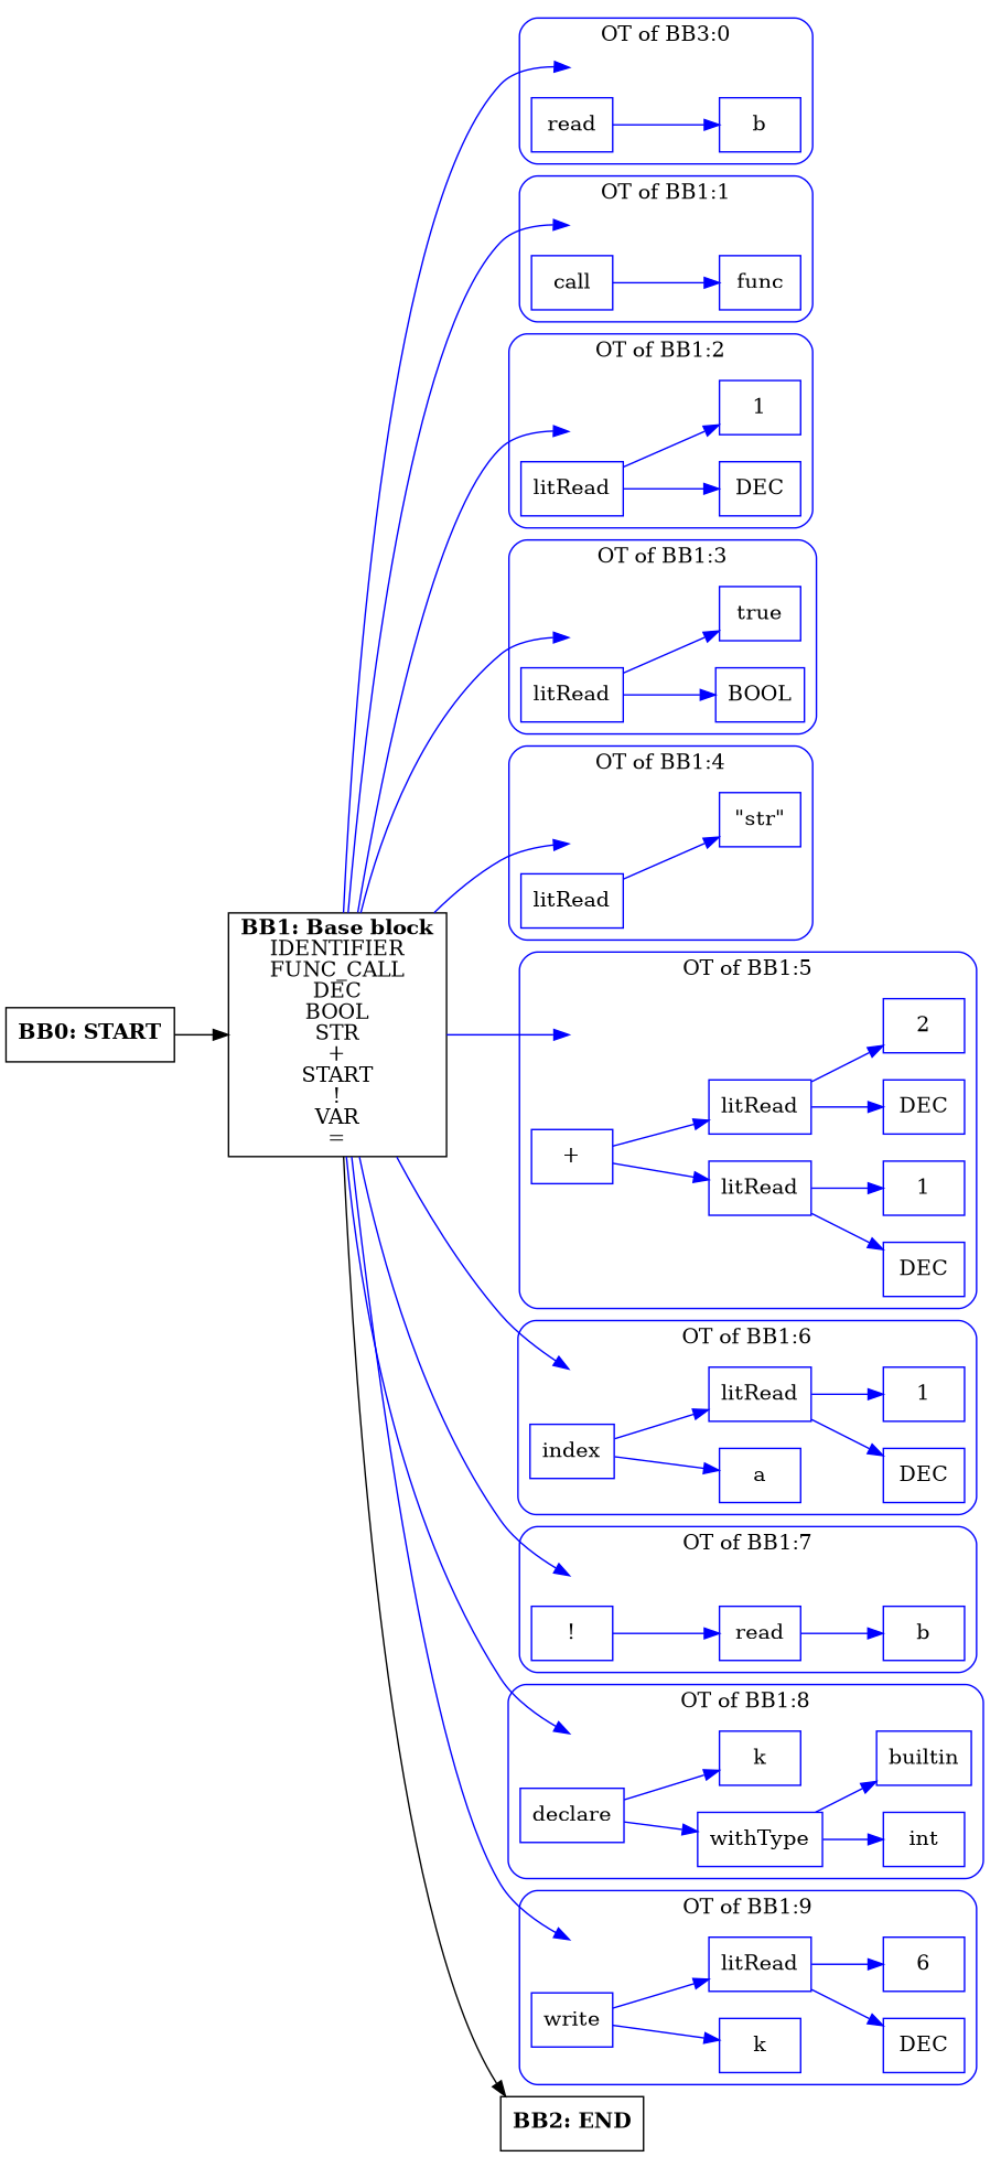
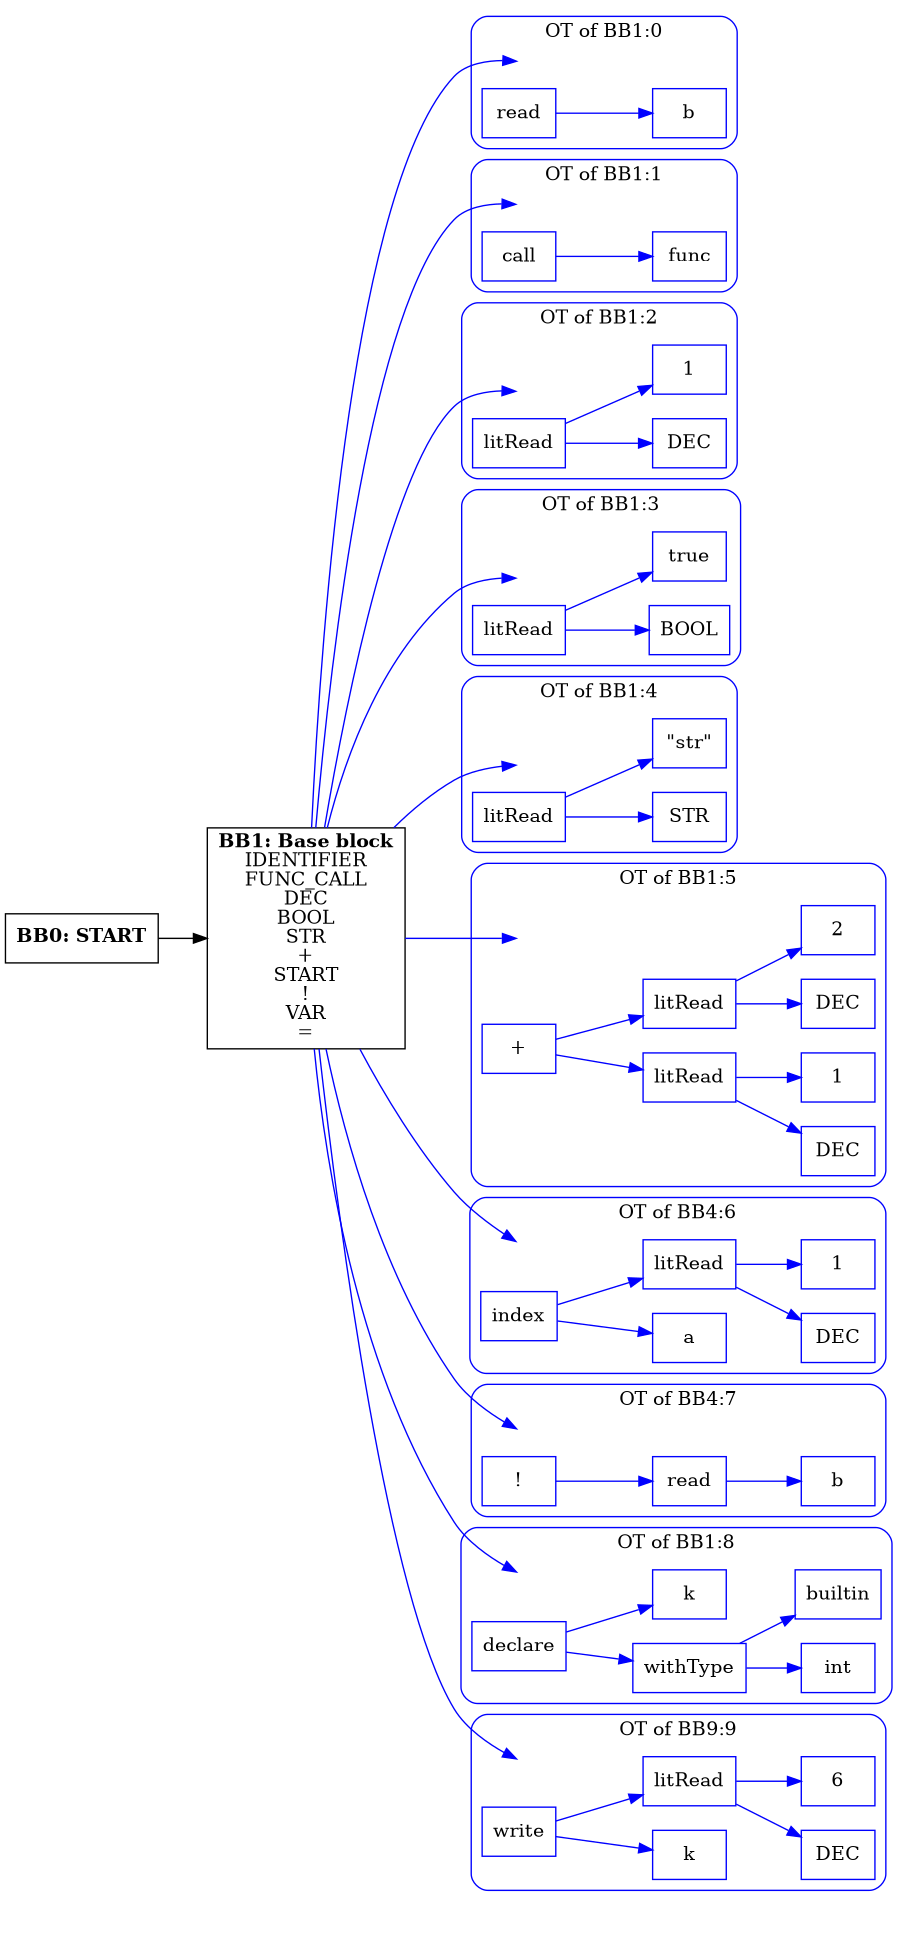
  digraph {
    compound=true
    rankdir=LR
    splines=true
    node [shape=rectangle color=blue]
    edge [color=blue]
    entry0 [shape=point style=invis color=""]
    n2 [label=read]
    n3 [label=b]
    entry1 [shape=point style=invis color=""]
    n5 [label=call]
    n6 [label=func]
    entry2 [shape=point style=invis color=""]
    n8 [label=litRead]
    n9 [label=DEC]
    n10 [label=1]
    entry3 [shape=point style=invis color=""]
    n12 [label=litRead]
    n13 [label=BOOL]
    n14 [label=true]
    entry4 [shape=point style=invis color=""]
    n16 [label=litRead]
+   n17 [label=STR]
    n18 [label="\"str\""]
    entry5 [shape=point style=invis color=""]
    n20 [label="+"]
    n21 [label=litRead]
    n22 [label=litRead]
    n23 [label=DEC]
    n24 [label=1]
    n25 [label=DEC]
    n26 [label=2]
    entry6 [shape=point style=invis color=""]
    n28 [label=index]
    n29 [label=a]
    n30 [label=litRead]
    n31 [label=DEC]
    n32 [label=1]
    entry7 [shape=point style=invis color=""]
    n34 [label="!"]
    n35 [label=read]
    n36 [label=b]
    entry8 [shape=point style=invis color=""]
    n38 [label=declare]
    n39 [label=withType]
    n40 [label=k]
    n41 [label=int]
    n42 [label=builtin]
    entry9 [shape=point style=invis color=""]
    n44 [label=write]
    n45 [label=k]
    n46 [label=litRead]
    n47 [label=DEC]
    n48 [label=6]
-   n49 [label=<<B>BB2: END</B><BR ALIGN="CENTER"/>> color=""]
    n50 [label=<<B>BB1: Base block</B><BR ALIGN="CENTER"/>IDENTIFIER<BR ALIGN="CENTER"/>FUNC_CALL<BR ALIGN="CENTER"/>DEC<BR ALIGN="CENTER"/>BOOL<BR ALIGN="CENTER"/>STR<BR ALIGN="CENTER"/>+<BR ALIGN="CENTER"/>START<BR ALIGN="CENTER"/>!<BR ALIGN="CENTER"/>VAR<BR ALIGN="CENTER"/>=<BR ALIGN="CENTER"/>> color=""]
    n51 [label=<<B>BB0: START</B><BR ALIGN="CENTER"/>> color=""]
    subgraph cluster_1 {
      color=blue
-     label="OT of BB3:0"
+     label="OT of BB1:0"
      style=rounded
      entry0
      n2
      n3
    }
    subgraph cluster_2 {
      color=blue
      label="OT of BB1:1"
      style=rounded
      entry1
      n5
      n6
    }
    subgraph cluster_3 {
      color=blue
      label="OT of BB1:2"
      style=rounded
      entry2
      n8
      n9
      n10
    }
    subgraph cluster_4 {
      color=blue
      label="OT of BB1:3"
      style=rounded
      entry3
      n12
      n13
      n14
    }
    subgraph cluster_5 {
      color=blue
      label="OT of BB1:4"
      style=rounded
      entry4
      n16
+     n17
      n18
    }
    subgraph cluster_6 {
      color=blue
      label="OT of BB1:5"
      style=rounded
      entry5
      n20
      n21
      n22
      n23
      n24
      n25
      n26
    }
    subgraph cluster_7 {
      color=blue
-     label="OT of BB1:6"
+     label="OT of BB4:6"
      style=rounded
      entry6
      n28
      n29
      n30
      n31
      n32
    }
    subgraph cluster_8 {
      color=blue
-     label="OT of BB1:7"
+     label="OT of BB4:7"
      style=rounded
      entry7
      n34
      n35
      n36
    }
    subgraph cluster_9 {
      color=blue
      label="OT of BB1:8"
      style=rounded
      entry8
      n38
      n39
      n40
      n41
      n42
    }
    subgraph cluster_10 {
      color=blue
-     label="OT of BB1:9"
+     label="OT of BB9:9"
      style=rounded
      entry9
      n44
      n45
      n46
      n47
      n48
    }
    n2 -> n3
    n5 -> n6
    n8 -> n9
    n8 -> n10
    n12 -> n13
    n12 -> n14
+   n16 -> n17
    n16 -> n18
    n20 -> n21
    n20 -> n22
    n21 -> n23
    n21 -> n24
    n22 -> n25
    n22 -> n26
    n28 -> n29
    n28 -> n30
    n30 -> n31
    n30 -> n32
    n34 -> n35
    n35 -> n36
    n38 -> n39
    n38 -> n40
    n39 -> n41
    n39 -> n42
    n44 -> n45
    n44 -> n46
    n46 -> n47
    n46 -> n48
    n50 -> entry0
    n50 -> entry1
    n50 -> entry2
    n50 -> entry3
    n50 -> entry4
    n50 -> entry5
    n50 -> entry6
    n50 -> entry7
    n50 -> entry8
    n50 -> entry9
-   n50 -> n49 [color=""]
    n51 -> n50 [color=""]
  }
